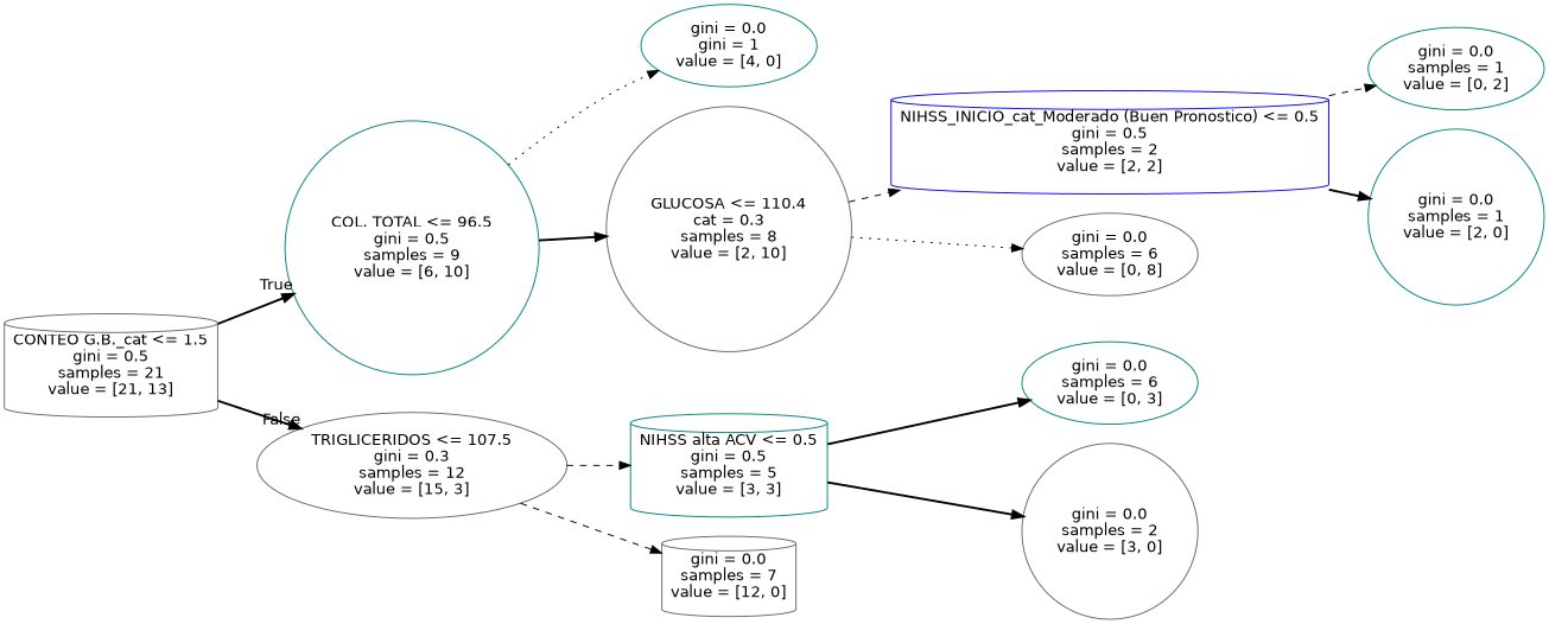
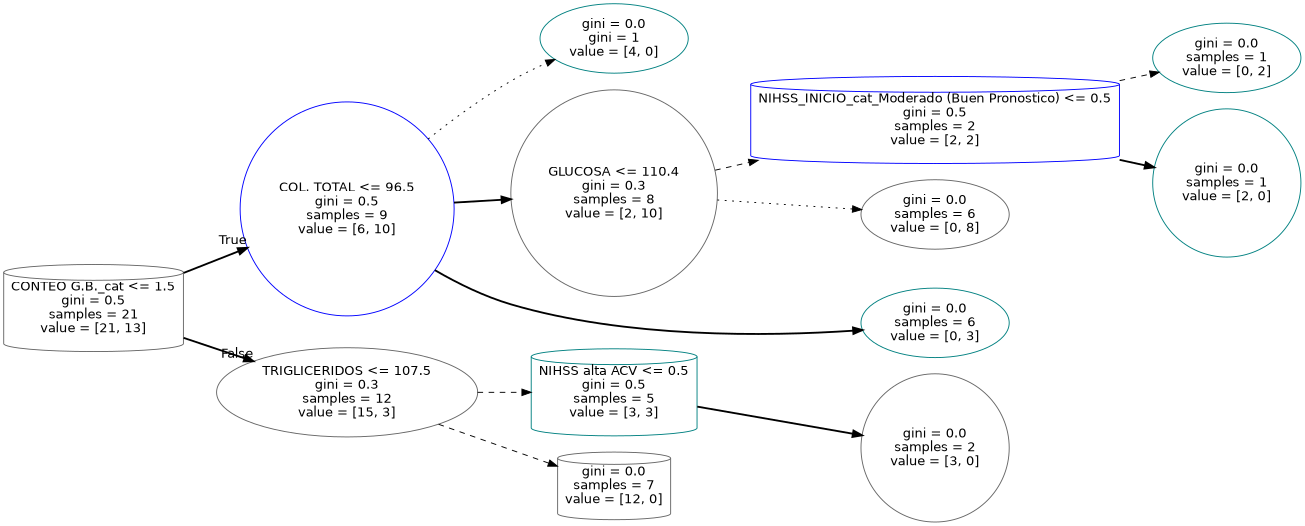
  digraph {
    rankdir=LR
    node [color=gray40 fontname=helvetica shape=ellipse style=rounded]
    edge [fontname=helvetica style=bold]
    n1 [label="CONTEO G.B._cat <= 1.5\ngini = 0.5\nsamples = 21\nvalue = [21, 13]" shape=cylinder]
-   n2 [color=teal label="COL. TOTAL <= 96.5\ngini = 0.5\nsamples = 9\nvalue = [6, 10]" shape=circle]
+   n2 [color=blue label="COL. TOTAL <= 96.5\ngini = 0.5\nsamples = 9\nvalue = [6, 10]" shape=circle]
    n3 [label="TRIGLICERIDOS <= 107.5\ngini = 0.3\nsamples = 12\nvalue = [15, 3]"]
    n4 [color=teal label="gini = 0.0\ngini = 1\nvalue = [4, 0]"]
-   n5 [label="GLUCOSA <= 110.4\ncat = 0.3\nsamples = 8\nvalue = [2, 10]" shape=circle]
+   n5 [label="GLUCOSA <= 110.4\ngini = 0.3\nsamples = 8\nvalue = [2, 10]" shape=circle]
    n6 [color=teal label="NIHSS alta ACV <= 0.5\ngini = 0.5\nsamples = 5\nvalue = [3, 3]" shape=cylinder]
    n7 [label="gini = 0.0\nsamples = 7\nvalue = [12, 0]" shape=cylinder]
    n8 [color=blue label="NIHSS_INICIO_cat_Moderado (Buen Pronostico) <= 0.5\ngini = 0.5\nsamples = 2\nvalue = [2, 2]" shape=cylinder]
    n9 [label="gini = 0.0\nsamples = 6\nvalue = [0, 8]"]
    n10 [color=teal label="gini = 0.0\nsamples = 1\nvalue = [0, 2]"]
    n11 [color=teal label="gini = 0.0\nsamples = 1\nvalue = [2, 0]" shape=circle]
    n12 [label="gini = 0.0\nsamples = 2\nvalue = [3, 0]" shape=circle]
    n13 [color=teal label="gini = 0.0\nsamples = 6\nvalue = [0, 3]"]
    n1 -> n2 [headlabel=True labelangle=45 labeldistance=2.5]
    n1 -> n3 [headlabel=False labelangle=-45 labeldistance=2.5]
    n2 -> n4 [style=dotted]
    n2 -> n5
    n3 -> n6 [style=dashed]
    n3 -> n7 [style=dashed]
    n5 -> n8 [style=dashed]
    n5 -> n9 [style=dotted]
    n6 -> n12
-   n6 -> n13
+   n2 -> n13
    n8 -> n10 [style=dashed]
    n8 -> n11
  }
